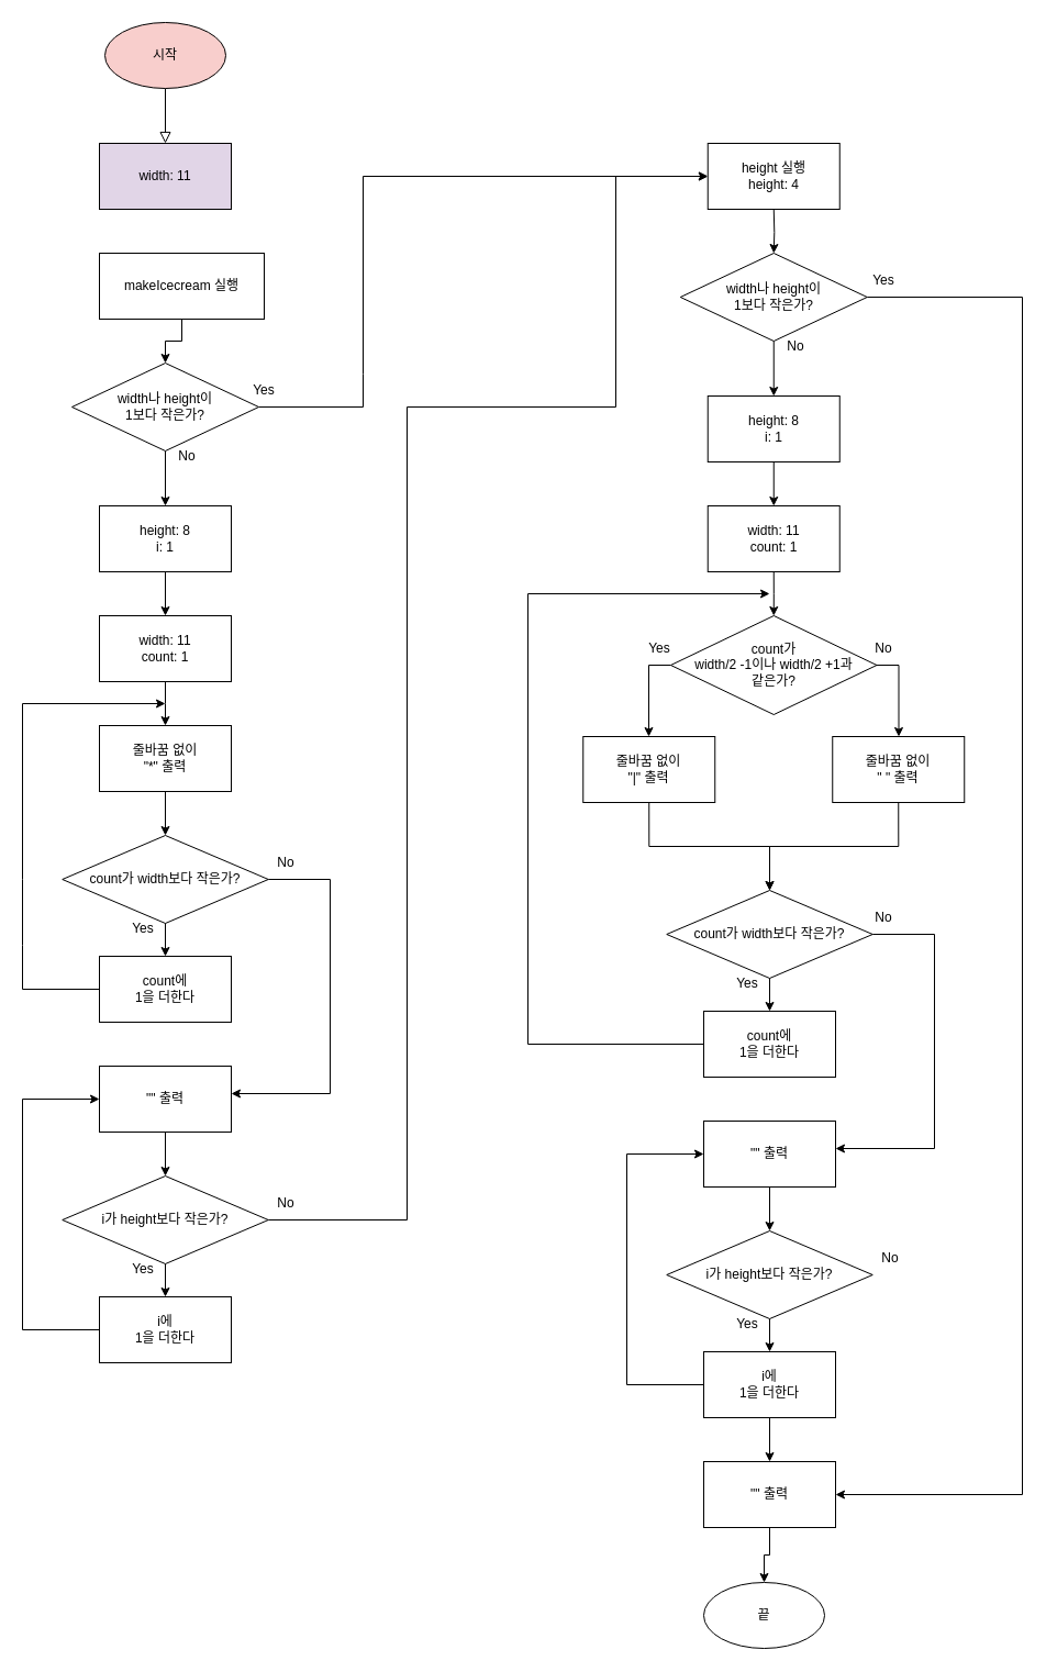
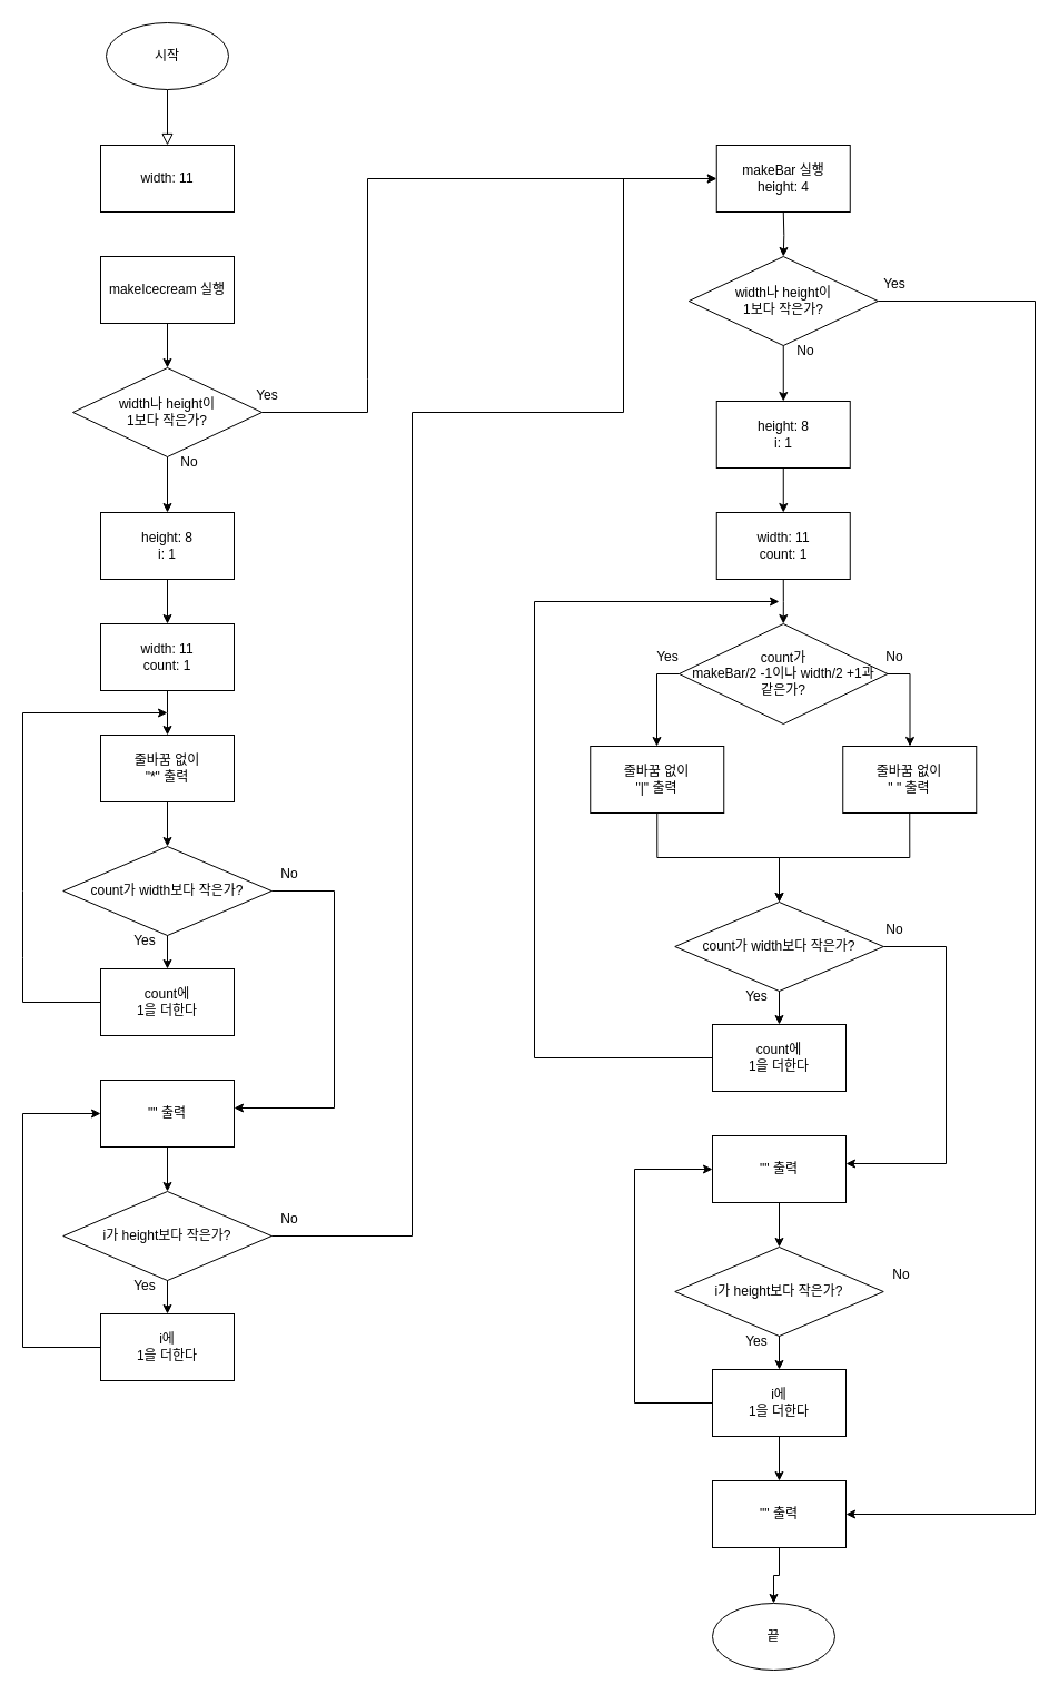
  <mxCell id="0" />
  <mxCell id="1" parent="0" />
  <mxCell id="2" value="" style="rounded=0;html=1;jettySize=auto;orthogonalLoop=1;fontSize=11;endArrow=block;endFill=0;endSize=8;strokeWidth=1;shadow=0;labelBackgroundColor=none;edgeStyle=orthogonalEdgeStyle;" parent="1" edge="1"><mxGeometry relative="1" as="geometry"><mxPoint x="150" y="80" as="sourcePoint" /><mxPoint x="150" y="130" as="targetPoint" /></mxGeometry></mxCell>
- <mxCell id="3" value="width: 11" style="rounded=0;whiteSpace=wrap;html=1;fillColor=#e1d5e7;" vertex="1" parent="1"><mxGeometry x="90" y="130" width="120" height="60" as="geometry" /></mxCell>
+ <mxCell id="3" value="width: 11" style="rounded=0;whiteSpace=wrap;html=1;" vertex="1" parent="1"><mxGeometry x="90" y="130" width="120" height="60" as="geometry" /></mxCell>
  <mxCell id="4" value="&quot;&quot; 출력" style="rounded=0;whiteSpace=wrap;html=1;" vertex="1" parent="1"><mxGeometry x="90" y="970" width="120" height="60" as="geometry" /></mxCell>
  <mxCell id="5" style="edgeStyle=orthogonalEdgeStyle;rounded=0;orthogonalLoop=1;jettySize=auto;html=1;entryX=0;entryY=0.5;entryDx=0;entryDy=0;exitX=1;exitY=0.5;exitDx=0;exitDy=0;" edge="1" parent="1" source="6" target="13"><mxGeometry relative="1" as="geometry"><Array as="points"><mxPoint x="370" y="1110" /><mxPoint x="370" y="370" /><mxPoint x="560" y="370" /><mxPoint x="560" y="160" /></Array></mxGeometry></mxCell>
  <mxCell id="6" value="i가 height보다 작은가?" style="rhombus;whiteSpace=wrap;html=1;" vertex="1" parent="1"><mxGeometry x="56.25" y="1070" width="187.5" height="80" as="geometry" /></mxCell>
  <mxCell id="7" value="" style="endArrow=classic;html=1;rounded=0;exitX=0.5;exitY=1;exitDx=0;exitDy=0;entryX=0.5;entryY=0;entryDx=0;entryDy=0;" edge="1" parent="1" source="4" target="6"><mxGeometry width="50" height="50" relative="1" as="geometry"><mxPoint x="270" y="1090" as="sourcePoint" /><mxPoint x="320" y="1040" as="targetPoint" /></mxGeometry></mxCell>
  <mxCell id="8" value="" style="endArrow=classic;html=1;rounded=0;exitX=0;exitY=0.5;exitDx=0;exitDy=0;" edge="1" parent="1" source="31"><mxGeometry width="50" height="50" relative="1" as="geometry"><mxPoint x="220" y="800" as="sourcePoint" /><mxPoint x="150" y="640" as="targetPoint" /><Array as="points"><mxPoint x="20" y="900" /><mxPoint x="20" y="860" /><mxPoint x="20" y="800" /><mxPoint x="20" y="640" /></Array></mxGeometry></mxCell>
  <mxCell id="9" value="Yes" style="text;html=1;strokeColor=none;fillColor=none;align=center;verticalAlign=middle;whiteSpace=wrap;rounded=0;" vertex="1" parent="1"><mxGeometry x="100" y="1140" width="60" height="30" as="geometry" /></mxCell>
  <mxCell id="10" style="edgeStyle=orthogonalEdgeStyle;rounded=0;orthogonalLoop=1;jettySize=auto;html=1;exitX=0;exitY=0.5;exitDx=0;exitDy=0;entryX=0;entryY=0.5;entryDx=0;entryDy=0;" edge="1" parent="1" source="11" target="4"><mxGeometry relative="1" as="geometry"><Array as="points"><mxPoint x="20" y="1210" /><mxPoint x="20" y="1000" /></Array></mxGeometry></mxCell>
  <mxCell id="11" value="i에&lt;br&gt;1을 더한다" style="rounded=0;whiteSpace=wrap;html=1;" vertex="1" parent="1"><mxGeometry x="90" y="1180" width="120" height="60" as="geometry" /></mxCell>
  <mxCell id="12" value="" style="endArrow=classic;html=1;rounded=0;exitX=0.5;exitY=1;exitDx=0;exitDy=0;entryX=0.5;entryY=0;entryDx=0;entryDy=0;" edge="1" parent="1" source="6" target="11"><mxGeometry width="50" height="50" relative="1" as="geometry"><mxPoint x="290" y="1060" as="sourcePoint" /><mxPoint x="340" y="1010" as="targetPoint" /></mxGeometry></mxCell>
- <mxCell id="13" value="height 실행&lt;br style=&quot;border-color: var(--border-color);&quot;&gt;height: 4" style="rounded=0;whiteSpace=wrap;html=1;" vertex="1" parent="1"><mxGeometry x="643.75" y="130" width="120" height="60" as="geometry" /></mxCell>
+ <mxCell id="13" value="makeBar 실행&lt;br style=&quot;border-color: var(--border-color);&quot;&gt;height: 4" style="rounded=0;whiteSpace=wrap;html=1;" vertex="1" parent="1"><mxGeometry x="643.75" y="130" width="120" height="60" as="geometry" /></mxCell>
  <mxCell id="14" value="No" style="text;html=1;strokeColor=none;fillColor=none;align=center;verticalAlign=middle;whiteSpace=wrap;rounded=0;" vertex="1" parent="1"><mxGeometry x="230" y="1080" width="60" height="30" as="geometry" /></mxCell>
  <mxCell id="15" style="edgeStyle=orthogonalEdgeStyle;rounded=0;orthogonalLoop=1;jettySize=auto;html=1;exitX=0.5;exitY=1;exitDx=0;exitDy=0;entryX=0.5;entryY=0;entryDx=0;entryDy=0;" edge="1" parent="1" source="16" target="18"><mxGeometry relative="1" as="geometry" /></mxCell>
- <mxCell id="16" value="makeIcecream 실행" style="rounded=0;whiteSpace=wrap;html=1;" vertex="1" parent="1"><mxGeometry x="90" y="230" width="150" height="60" as="geometry" /></mxCell>
+ <mxCell id="16" value="makeIcecream 실행" style="rounded=0;whiteSpace=wrap;html=1;" vertex="1" parent="1"><mxGeometry x="90" y="230" width="120" height="60" as="geometry" /></mxCell>
  <mxCell id="17" style="edgeStyle=orthogonalEdgeStyle;rounded=0;orthogonalLoop=1;jettySize=auto;html=1;exitX=0.5;exitY=1;exitDx=0;exitDy=0;entryX=0.5;entryY=0;entryDx=0;entryDy=0;" edge="1" parent="1" source="18" target="23"><mxGeometry relative="1" as="geometry" /></mxCell>
  <mxCell id="18" value="width나 height이&lt;br&gt;1보다 작은가?" style="rhombus;whiteSpace=wrap;html=1;" vertex="1" parent="1"><mxGeometry x="65" y="330" width="170" height="80" as="geometry" /></mxCell>
  <mxCell id="19" value="No" style="text;html=1;strokeColor=none;fillColor=none;align=center;verticalAlign=middle;whiteSpace=wrap;rounded=0;" vertex="1" parent="1"><mxGeometry x="140" y="400" width="60" height="30" as="geometry" /></mxCell>
  <mxCell id="20" value="" style="endArrow=classic;html=1;rounded=0;exitX=1;exitY=0.5;exitDx=0;exitDy=0;entryX=0;entryY=0.5;entryDx=0;entryDy=0;" edge="1" parent="1" source="18" target="13"><mxGeometry width="50" height="50" relative="1" as="geometry"><mxPoint x="120" y="620" as="sourcePoint" /><mxPoint x="390" y="370" as="targetPoint" /><Array as="points"><mxPoint x="330" y="370" /><mxPoint x="330" y="340" /><mxPoint x="330" y="160" /></Array></mxGeometry></mxCell>
  <mxCell id="21" value="Yes" style="text;html=1;strokeColor=none;fillColor=none;align=center;verticalAlign=middle;whiteSpace=wrap;rounded=0;" vertex="1" parent="1"><mxGeometry x="210" y="340" width="60" height="30" as="geometry" /></mxCell>
  <mxCell id="22" style="edgeStyle=orthogonalEdgeStyle;rounded=0;orthogonalLoop=1;jettySize=auto;html=1;exitX=0.5;exitY=1;exitDx=0;exitDy=0;entryX=0.5;entryY=0;entryDx=0;entryDy=0;" edge="1" parent="1" source="23" target="25"><mxGeometry relative="1" as="geometry" /></mxCell>
  <mxCell id="23" value="height: 8&lt;br&gt;i: 1" style="rounded=0;whiteSpace=wrap;html=1;" vertex="1" parent="1"><mxGeometry x="90" y="460" width="120" height="60" as="geometry" /></mxCell>
  <mxCell id="24" style="edgeStyle=orthogonalEdgeStyle;rounded=0;orthogonalLoop=1;jettySize=auto;html=1;exitX=0.5;exitY=1;exitDx=0;exitDy=0;" edge="1" parent="1" source="25"><mxGeometry relative="1" as="geometry"><mxPoint x="150" y="660" as="targetPoint" /></mxGeometry></mxCell>
  <mxCell id="25" value="width: 11&lt;br&gt;count: 1" style="rounded=0;whiteSpace=wrap;html=1;" vertex="1" parent="1"><mxGeometry x="90" y="560" width="120" height="60" as="geometry" /></mxCell>
  <mxCell id="26" value="줄바꿈 없이&lt;br&gt;&quot;*&quot; 출력" style="rounded=0;whiteSpace=wrap;html=1;" vertex="1" parent="1"><mxGeometry x="90" y="660" width="120" height="60" as="geometry" /></mxCell>
  <mxCell id="27" style="edgeStyle=orthogonalEdgeStyle;rounded=0;orthogonalLoop=1;jettySize=auto;html=1;entryX=1;entryY=0.5;entryDx=0;entryDy=0;exitX=1;exitY=0.5;exitDx=0;exitDy=0;" edge="1" parent="1" source="28"><mxGeometry relative="1" as="geometry"><Array as="points"><mxPoint x="300" y="800" /><mxPoint x="300" y="995" /></Array><mxPoint x="210" y="995" as="targetPoint" /></mxGeometry></mxCell>
  <mxCell id="28" value="count가 width보다 작은가?" style="rhombus;whiteSpace=wrap;html=1;" vertex="1" parent="1"><mxGeometry x="56.25" y="760" width="187.5" height="80" as="geometry" /></mxCell>
  <mxCell id="29" value="" style="endArrow=classic;html=1;rounded=0;exitX=0.5;exitY=1;exitDx=0;exitDy=0;entryX=0.5;entryY=0;entryDx=0;entryDy=0;" edge="1" parent="1" source="26" target="28"><mxGeometry width="50" height="50" relative="1" as="geometry"><mxPoint x="270" y="780" as="sourcePoint" /><mxPoint x="320" y="730" as="targetPoint" /></mxGeometry></mxCell>
  <mxCell id="30" value="Yes" style="text;html=1;strokeColor=none;fillColor=none;align=center;verticalAlign=middle;whiteSpace=wrap;rounded=0;" vertex="1" parent="1"><mxGeometry x="100" y="830" width="60" height="30" as="geometry" /></mxCell>
  <mxCell id="31" value="count에&lt;br&gt;1을 더한다" style="rounded=0;whiteSpace=wrap;html=1;" vertex="1" parent="1"><mxGeometry x="90" y="870" width="120" height="60" as="geometry" /></mxCell>
  <mxCell id="32" value="" style="endArrow=classic;html=1;rounded=0;exitX=0.5;exitY=1;exitDx=0;exitDy=0;entryX=0.5;entryY=0;entryDx=0;entryDy=0;" edge="1" parent="1" source="28" target="31"><mxGeometry width="50" height="50" relative="1" as="geometry"><mxPoint x="290" y="750" as="sourcePoint" /><mxPoint x="340" y="700" as="targetPoint" /></mxGeometry></mxCell>
  <mxCell id="33" value="No" style="text;html=1;strokeColor=none;fillColor=none;align=center;verticalAlign=middle;whiteSpace=wrap;rounded=0;" vertex="1" parent="1"><mxGeometry x="230" y="770" width="60" height="30" as="geometry" /></mxCell>
  <mxCell id="34" style="edgeStyle=orthogonalEdgeStyle;rounded=0;orthogonalLoop=1;jettySize=auto;html=1;exitX=0.5;exitY=1;exitDx=0;exitDy=0;entryX=0.5;entryY=0;entryDx=0;entryDy=0;" edge="1" parent="1" target="35"><mxGeometry relative="1" as="geometry"><mxPoint x="703.75" y="190" as="sourcePoint" /></mxGeometry></mxCell>
  <mxCell id="35" value="width나 height이&lt;br&gt;1보다 작은가?" style="rhombus;whiteSpace=wrap;html=1;" vertex="1" parent="1"><mxGeometry x="618.75" y="230" width="170" height="80" as="geometry" /></mxCell>
  <mxCell id="36" value="No" style="text;html=1;strokeColor=none;fillColor=none;align=center;verticalAlign=middle;whiteSpace=wrap;rounded=0;" vertex="1" parent="1"><mxGeometry x="693.75" y="300" width="60" height="30" as="geometry" /></mxCell>
  <mxCell id="37" style="edgeStyle=orthogonalEdgeStyle;rounded=0;orthogonalLoop=1;jettySize=auto;html=1;exitX=0.25;exitY=1;exitDx=0;exitDy=0;entryX=1;entryY=0.5;entryDx=0;entryDy=0;" edge="1" parent="1" source="38" target="72"><mxGeometry relative="1" as="geometry"><Array as="points"><mxPoint x="930" y="270" /><mxPoint x="930" y="1360" /></Array></mxGeometry></mxCell>
  <mxCell id="38" value="Yes" style="text;html=1;strokeColor=none;fillColor=none;align=center;verticalAlign=middle;whiteSpace=wrap;rounded=0;" vertex="1" parent="1"><mxGeometry x="773.75" y="240" width="60" height="30" as="geometry" /></mxCell>
  <mxCell id="39" style="edgeStyle=orthogonalEdgeStyle;rounded=0;orthogonalLoop=1;jettySize=auto;html=1;entryX=0.5;entryY=0;entryDx=0;entryDy=0;" edge="1" parent="1" target="41" source="35"><mxGeometry relative="1" as="geometry"><mxPoint x="703.75" y="310" as="sourcePoint" /></mxGeometry></mxCell>
  <mxCell id="40" style="edgeStyle=orthogonalEdgeStyle;rounded=0;orthogonalLoop=1;jettySize=auto;html=1;exitX=0.5;exitY=1;exitDx=0;exitDy=0;entryX=0.5;entryY=0;entryDx=0;entryDy=0;" edge="1" parent="1" source="41" target="43"><mxGeometry relative="1" as="geometry" /></mxCell>
  <mxCell id="41" value="height: 8&lt;br&gt;i: 1" style="rounded=0;whiteSpace=wrap;html=1;" vertex="1" parent="1"><mxGeometry x="643.75" y="360" width="120" height="60" as="geometry" /></mxCell>
  <mxCell id="42" style="edgeStyle=orthogonalEdgeStyle;rounded=0;orthogonalLoop=1;jettySize=auto;html=1;exitX=0.5;exitY=1;exitDx=0;exitDy=0;" edge="1" parent="1" source="43"><mxGeometry relative="1" as="geometry"><mxPoint x="703.75" y="560" as="targetPoint" /></mxGeometry></mxCell>
  <mxCell id="43" value="width: 11&lt;br&gt;count: 1" style="rounded=0;whiteSpace=wrap;html=1;" vertex="1" parent="1"><mxGeometry x="643.75" y="460" width="120" height="60" as="geometry" /></mxCell>
  <mxCell id="44" style="edgeStyle=orthogonalEdgeStyle;rounded=0;orthogonalLoop=1;jettySize=auto;html=1;exitX=0;exitY=0.5;exitDx=0;exitDy=0;" edge="1" parent="1" source="46" target="48"><mxGeometry relative="1" as="geometry" /></mxCell>
  <mxCell id="45" style="edgeStyle=orthogonalEdgeStyle;rounded=0;orthogonalLoop=1;jettySize=auto;html=1;exitX=1;exitY=0.5;exitDx=0;exitDy=0;entryX=0.5;entryY=0;entryDx=0;entryDy=0;" edge="1" parent="1" source="46" target="50"><mxGeometry relative="1" as="geometry" /></mxCell>
- <mxCell id="46" value="count가&lt;br&gt;width/2 -1이나 width/2 +1과&lt;br&gt;같은가?" style="rhombus;whiteSpace=wrap;html=1;" vertex="1" parent="1"><mxGeometry x="610" y="560" width="187.5" height="90" as="geometry" /></mxCell>
+ <mxCell id="46" value="count가&lt;br&gt;makeBar/2 -1이나 width/2 +1과&lt;br&gt;같은가?" style="rhombus;whiteSpace=wrap;html=1;" vertex="1" parent="1"><mxGeometry x="610" y="560" width="187.5" height="90" as="geometry" /></mxCell>
  <mxCell id="47" style="edgeStyle=orthogonalEdgeStyle;rounded=0;orthogonalLoop=1;jettySize=auto;html=1;exitX=0.5;exitY=1;exitDx=0;exitDy=0;entryX=0.5;entryY=0;entryDx=0;entryDy=0;" edge="1" parent="1" source="48" target="61"><mxGeometry relative="1" as="geometry" /></mxCell>
  <mxCell id="48" value="줄바꿈 없이&lt;br style=&quot;border-color: var(--border-color);&quot;&gt;&quot;|&quot; 출력" style="rounded=0;whiteSpace=wrap;html=1;" vertex="1" parent="1"><mxGeometry x="530.25" y="670" width="120" height="60" as="geometry" /></mxCell>
  <mxCell id="49" style="edgeStyle=orthogonalEdgeStyle;rounded=0;orthogonalLoop=1;jettySize=auto;html=1;exitX=0.5;exitY=1;exitDx=0;exitDy=0;entryX=0.5;entryY=0;entryDx=0;entryDy=0;" edge="1" parent="1" source="50" target="61"><mxGeometry relative="1" as="geometry" /></mxCell>
  <mxCell id="50" value="줄바꿈 없이&lt;br style=&quot;border-color: var(--border-color);&quot;&gt;&quot; &quot; 출력" style="rounded=0;whiteSpace=wrap;html=1;" vertex="1" parent="1"><mxGeometry x="757.25" y="670" width="120" height="60" as="geometry" /></mxCell>
  <mxCell id="51" value="&quot;&quot; 출력" style="rounded=0;whiteSpace=wrap;html=1;" vertex="1" parent="1"><mxGeometry x="640" y="1020" width="120" height="60" as="geometry" /></mxCell>
  <mxCell id="52" value="i가 height보다 작은가?" style="rhombus;whiteSpace=wrap;html=1;" vertex="1" parent="1"><mxGeometry x="606.25" y="1120" width="187.5" height="80" as="geometry" /></mxCell>
  <mxCell id="53" value="" style="endArrow=classic;html=1;rounded=0;exitX=0.5;exitY=1;exitDx=0;exitDy=0;entryX=0.5;entryY=0;entryDx=0;entryDy=0;" edge="1" parent="1" source="51" target="52"><mxGeometry width="50" height="50" relative="1" as="geometry"><mxPoint x="820" y="1140" as="sourcePoint" /><mxPoint x="870" y="1090" as="targetPoint" /></mxGeometry></mxCell>
  <mxCell id="54" value="Yes" style="text;html=1;strokeColor=none;fillColor=none;align=center;verticalAlign=middle;whiteSpace=wrap;rounded=0;" vertex="1" parent="1"><mxGeometry x="650" y="1190" width="60" height="30" as="geometry" /></mxCell>
  <mxCell id="55" style="edgeStyle=orthogonalEdgeStyle;rounded=0;orthogonalLoop=1;jettySize=auto;html=1;exitX=0;exitY=0.5;exitDx=0;exitDy=0;entryX=0;entryY=0.5;entryDx=0;entryDy=0;" edge="1" parent="1" source="57" target="51"><mxGeometry relative="1" as="geometry"><Array as="points"><mxPoint x="570" y="1260" /><mxPoint x="570" y="1050" /></Array></mxGeometry></mxCell>
  <mxCell id="56" style="edgeStyle=orthogonalEdgeStyle;rounded=0;orthogonalLoop=1;jettySize=auto;html=1;exitX=0.5;exitY=1;exitDx=0;exitDy=0;entryX=0.5;entryY=0;entryDx=0;entryDy=0;" edge="1" parent="1" source="57" target="72"><mxGeometry relative="1" as="geometry" /></mxCell>
  <mxCell id="57" value="i에&lt;br&gt;1을 더한다" style="rounded=0;whiteSpace=wrap;html=1;" vertex="1" parent="1"><mxGeometry x="640" y="1230" width="120" height="60" as="geometry" /></mxCell>
  <mxCell id="58" value="" style="endArrow=classic;html=1;rounded=0;exitX=0.5;exitY=1;exitDx=0;exitDy=0;entryX=0.5;entryY=0;entryDx=0;entryDy=0;" edge="1" parent="1" source="52" target="57"><mxGeometry width="50" height="50" relative="1" as="geometry"><mxPoint x="840" y="1110" as="sourcePoint" /><mxPoint x="890" y="1060" as="targetPoint" /></mxGeometry></mxCell>
  <mxCell id="59" value="No" style="text;html=1;strokeColor=none;fillColor=none;align=center;verticalAlign=middle;whiteSpace=wrap;rounded=0;" vertex="1" parent="1"><mxGeometry x="780" y="1130" width="60" height="30" as="geometry" /></mxCell>
  <mxCell id="60" style="edgeStyle=orthogonalEdgeStyle;rounded=0;orthogonalLoop=1;jettySize=auto;html=1;entryX=1;entryY=0.5;entryDx=0;entryDy=0;exitX=1;exitY=0.5;exitDx=0;exitDy=0;" edge="1" parent="1" source="61"><mxGeometry relative="1" as="geometry"><Array as="points"><mxPoint x="850" y="850" /><mxPoint x="850" y="1045" /></Array><mxPoint x="760" y="1045" as="targetPoint" /></mxGeometry></mxCell>
  <mxCell id="61" value="count가 width보다 작은가?" style="rhombus;whiteSpace=wrap;html=1;" vertex="1" parent="1"><mxGeometry x="606.25" y="810" width="187.5" height="80" as="geometry" /></mxCell>
  <mxCell id="62" value="Yes" style="text;html=1;strokeColor=none;fillColor=none;align=center;verticalAlign=middle;whiteSpace=wrap;rounded=0;" vertex="1" parent="1"><mxGeometry x="650" y="880" width="60" height="30" as="geometry" /></mxCell>
  <mxCell id="63" style="edgeStyle=orthogonalEdgeStyle;rounded=0;orthogonalLoop=1;jettySize=auto;html=1;exitX=0;exitY=0.5;exitDx=0;exitDy=0;" edge="1" parent="1" source="64"><mxGeometry relative="1" as="geometry"><mxPoint x="700" y="540" as="targetPoint" /><Array as="points"><mxPoint x="480" y="950" /><mxPoint x="480" y="540" /></Array></mxGeometry></mxCell>
  <mxCell id="64" value="count에&lt;br&gt;1을 더한다" style="rounded=0;whiteSpace=wrap;html=1;" vertex="1" parent="1"><mxGeometry x="640" y="920" width="120" height="60" as="geometry" /></mxCell>
  <mxCell id="65" value="" style="endArrow=classic;html=1;rounded=0;exitX=0.5;exitY=1;exitDx=0;exitDy=0;entryX=0.5;entryY=0;entryDx=0;entryDy=0;" edge="1" parent="1" source="61" target="64"><mxGeometry width="50" height="50" relative="1" as="geometry"><mxPoint x="840" y="800" as="sourcePoint" /><mxPoint x="890" y="750" as="targetPoint" /></mxGeometry></mxCell>
  <mxCell id="66" value="No" style="text;html=1;strokeColor=none;fillColor=none;align=center;verticalAlign=middle;whiteSpace=wrap;rounded=0;" vertex="1" parent="1"><mxGeometry x="773.75" y="820" width="60" height="30" as="geometry" /></mxCell>
  <mxCell id="67" value="Yes" style="text;html=1;strokeColor=none;fillColor=none;align=center;verticalAlign=middle;whiteSpace=wrap;rounded=0;" vertex="1" parent="1"><mxGeometry x="570" y="575" width="60" height="30" as="geometry" /></mxCell>
  <mxCell id="68" value="No" style="text;html=1;strokeColor=none;fillColor=none;align=center;verticalAlign=middle;whiteSpace=wrap;rounded=0;" vertex="1" parent="1"><mxGeometry x="773.75" y="575" width="60" height="30" as="geometry" /></mxCell>
- <mxCell id="69" value="시작" style="ellipse;whiteSpace=wrap;html=1;fillColor=#f8cecc;" vertex="1" parent="1"><mxGeometry x="95" y="20" width="110" height="60" as="geometry" /></mxCell>
+ <mxCell id="69" value="시작" style="ellipse;whiteSpace=wrap;html=1;" vertex="1" parent="1"><mxGeometry x="95" y="20" width="110" height="60" as="geometry" /></mxCell>
  <mxCell id="70" value="끝" style="ellipse;whiteSpace=wrap;html=1;" vertex="1" parent="1"><mxGeometry x="640" y="1440" width="110" height="60" as="geometry" /></mxCell>
  <mxCell id="71" style="edgeStyle=orthogonalEdgeStyle;rounded=0;orthogonalLoop=1;jettySize=auto;html=1;exitX=0.5;exitY=1;exitDx=0;exitDy=0;entryX=0.5;entryY=0;entryDx=0;entryDy=0;" edge="1" parent="1" source="72" target="70"><mxGeometry relative="1" as="geometry" /></mxCell>
  <mxCell id="72" value="&quot;&quot; 출력" style="rounded=0;whiteSpace=wrap;html=1;" vertex="1" parent="1"><mxGeometry x="640" y="1330" width="120" height="60" as="geometry" /></mxCell>
